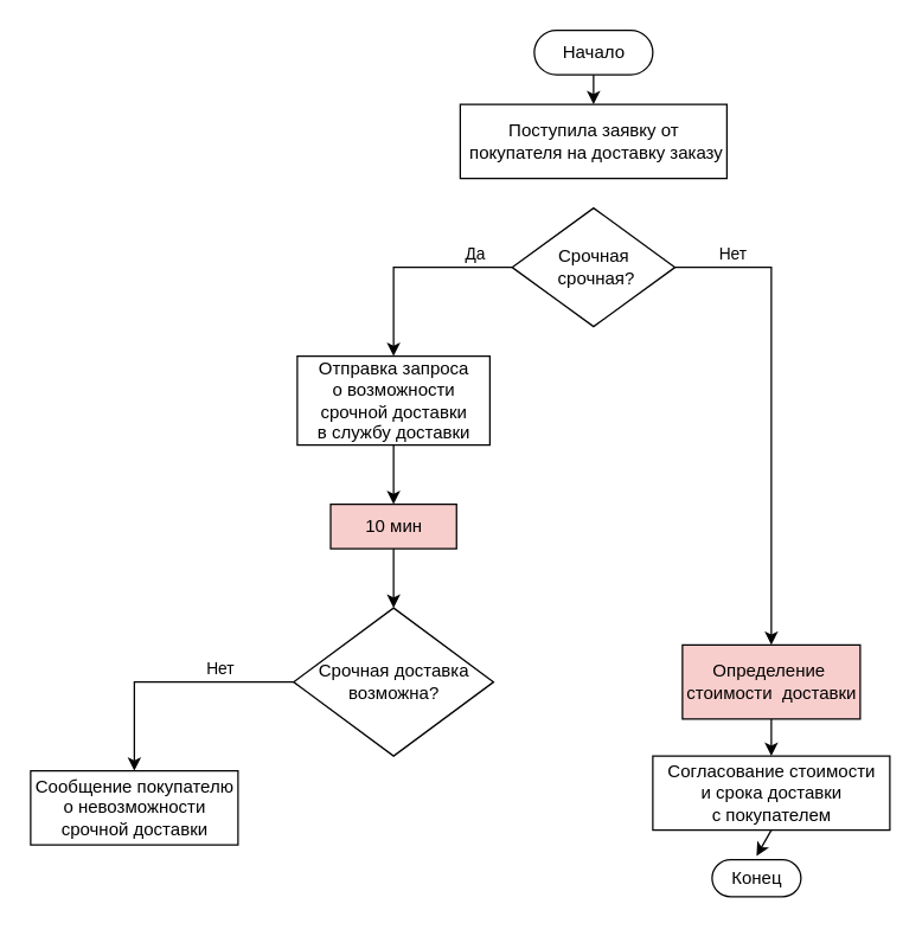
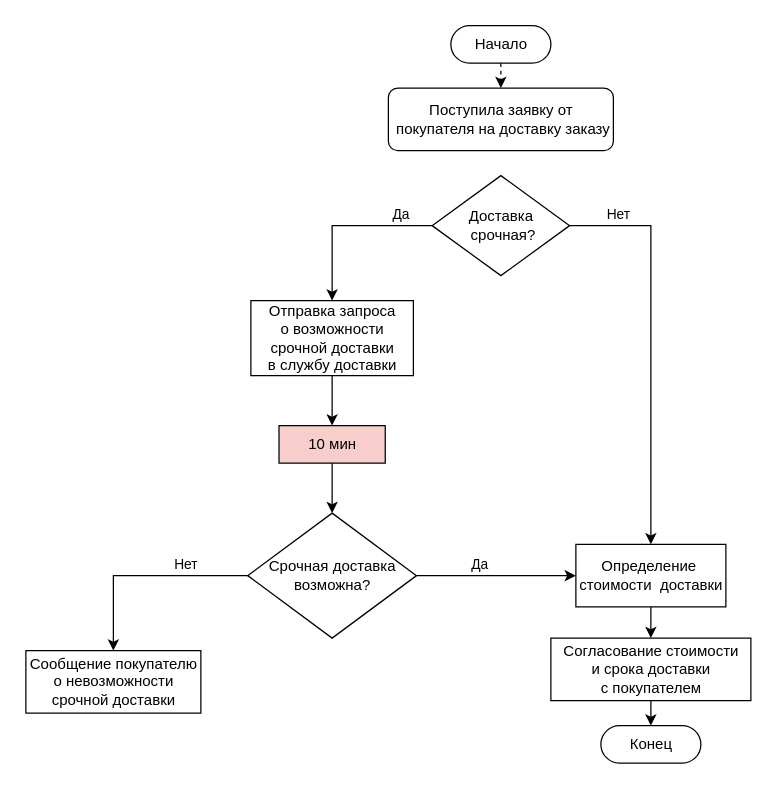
  <mxCell id="0" />
  <mxCell id="1" parent="0" />
  <mxCell id="2" value="Начало" style="html=1;dashed=0;whitespace=wrap;shape=mxgraph.dfd.start" vertex="1" parent="1"><mxGeometry x="360" y="20" width="80" height="30" as="geometry" /></mxCell>
- <mxCell id="3" value="Поступила заявку от&lt;br&gt;&amp;nbsp;покупателя на доставку заказу" style="html=1;dashed=0;whitespace=wrap;" vertex="1" parent="1"><mxGeometry x="310" y="70" width="180" height="50" as="geometry" /></mxCell>
- <mxCell id="4" value="Срочная&lt;br&gt;&amp;nbsp;срочная?" style="shape=rhombus;html=1;dashed=0;whitespace=wrap;perimeter=rhombusPerimeter;" vertex="1" parent="1"><mxGeometry x="345" y="140" width="110" height="80" as="geometry" /></mxCell>
+ <mxCell id="3" value="Поступила заявку от&lt;br&gt;&amp;nbsp;покупателя на доставку заказу" style="html=1;dashed=0;whitespace=wrap;rounded=1;" vertex="1" parent="1"><mxGeometry x="310" y="70" width="180" height="50" as="geometry" /></mxCell>
+ <mxCell id="4" value="Доставка&lt;br&gt;&amp;nbsp;срочная?" style="shape=rhombus;html=1;dashed=0;whitespace=wrap;perimeter=rhombusPerimeter;" vertex="1" parent="1"><mxGeometry x="345" y="140" width="110" height="80" as="geometry" /></mxCell>
  <mxCell id="5" value="Отправка запроса&lt;br&gt;о возможности&lt;br&gt;срочной доставки&lt;br&gt;в службу доставки" style="html=1;dashed=0;whitespace=wrap;" vertex="1" parent="1"><mxGeometry x="200" y="240" width="130" height="60" as="geometry" /></mxCell>
  <mxCell id="6" value="10 мин" style="html=1;dashed=0;whitespace=wrap;fillColor=#f8cecc;" vertex="1" parent="1"><mxGeometry x="222.5" y="340" width="85" height="30" as="geometry" /></mxCell>
  <mxCell id="7" value="Срочная доставка &lt;br&gt;возможна?" style="shape=rhombus;html=1;dashed=0;whitespace=wrap;perimeter=rhombusPerimeter;" vertex="1" parent="1"><mxGeometry x="197.5" y="410" width="135" height="100" as="geometry" /></mxCell>
  <mxCell id="8" value="Сообщение покупателю&lt;br&gt;о невозможности &lt;br&gt;срочной доставки" style="html=1;dashed=0;whitespace=wrap;" vertex="1" parent="1"><mxGeometry x="20" y="520" width="140" height="50" as="geometry" /></mxCell>
- <mxCell id="9" value="Определение&amp;nbsp;&lt;br&gt;стоимости&amp;nbsp; доставки" style="html=1;dashed=0;whitespace=wrap;fillColor=#f8cecc;" vertex="1" parent="1"><mxGeometry x="460" y="435" width="120" height="50" as="geometry" /></mxCell>
+ <mxCell id="9" value="Определение&amp;nbsp;&lt;br&gt;стоимости&amp;nbsp; доставки" style="html=1;dashed=0;whitespace=wrap;" vertex="1" parent="1"><mxGeometry x="460" y="435" width="120" height="50" as="geometry" /></mxCell>
  <mxCell id="10" value="Согласование стоимости&lt;br&gt;и срока доставки&lt;br&gt;с покупателем" style="html=1;dashed=0;whitespace=wrap;" vertex="1" parent="1"><mxGeometry x="440" y="510" width="160" height="50" as="geometry" /></mxCell>
- <mxCell id="11" value="Конец" style="html=1;dashed=0;whitespace=wrap;shape=mxgraph.dfd.start" vertex="1" parent="1"><mxGeometry x="480" y="580" width="60" height="25" as="geometry" /></mxCell>
- <mxCell id="12" value="" style="endArrow=classic;html=1;rounded=0;entryX=0.5;entryY=0;entryDx=0;entryDy=0;" edge="1" parent="1" source="2" target="3"><mxGeometry width="50" height="50" relative="1" as="geometry"><mxPoint x="30" y="-20" as="sourcePoint" /><mxPoint x="80" y="-70" as="targetPoint" /></mxGeometry></mxCell>
+ <mxCell id="11" value="Конец" style="html=1;dashed=0;whitespace=wrap;shape=mxgraph.dfd.start" vertex="1" parent="1"><mxGeometry x="480" y="580" width="80" height="30" as="geometry" /></mxCell>
+ <mxCell id="12" value="" style="endArrow=classic;html=1;rounded=0;entryX=0.5;entryY=0;entryDx=0;entryDy=0;dashed=1;" edge="1" parent="1" source="2" target="3"><mxGeometry width="50" height="50" relative="1" as="geometry"><mxPoint x="30" y="-20" as="sourcePoint" /><mxPoint x="80" y="-70" as="targetPoint" /></mxGeometry></mxCell>
  <mxCell id="13" value="" style="endArrow=classic;html=1;rounded=0;exitX=0;exitY=0.5;exitDx=0;exitDy=0;entryX=0.5;entryY=0;entryDx=0;entryDy=0;" edge="1" parent="1" source="4" target="5"><mxGeometry width="50" height="50" relative="1" as="geometry"><mxPoint x="180" y="150" as="sourcePoint" /><mxPoint x="230" y="100" as="targetPoint" /><Array as="points"><mxPoint x="265" y="180" /></Array></mxGeometry></mxCell>
  <mxCell id="14" value="Да" style="edgeLabel;html=1;align=center;verticalAlign=middle;resizable=0;points=[];" vertex="1" connectable="0" parent="13"><mxGeometry x="-0.459" relative="1" as="geometry"><mxPoint x="12" y="-10" as="offset" /></mxGeometry></mxCell>
  <mxCell id="15" value="" style="endArrow=classic;html=1;rounded=0;exitX=0.5;exitY=1;exitDx=0;exitDy=0;entryX=0.5;entryY=0;entryDx=0;entryDy=0;" edge="1" parent="1" source="5" target="6"><mxGeometry width="50" height="50" relative="1" as="geometry"><mxPoint x="110" y="390" as="sourcePoint" /><mxPoint x="160" y="340" as="targetPoint" /></mxGeometry></mxCell>
  <mxCell id="16" value="" style="endArrow=classic;html=1;rounded=0;exitX=0.5;exitY=1;exitDx=0;exitDy=0;entryX=0.5;entryY=0;entryDx=0;entryDy=0;" edge="1" parent="1" source="6" target="7"><mxGeometry width="50" height="50" relative="1" as="geometry"><mxPoint x="30" y="430" as="sourcePoint" /><mxPoint x="80" y="380" as="targetPoint" /></mxGeometry></mxCell>
  <mxCell id="17" value="" style="endArrow=classic;html=1;rounded=0;exitX=0;exitY=0.5;exitDx=0;exitDy=0;entryX=0.5;entryY=0;entryDx=0;entryDy=0;" edge="1" parent="1" source="7" target="8"><mxGeometry width="50" height="50" relative="1" as="geometry"><mxPoint x="60" y="530" as="sourcePoint" /><mxPoint x="110" y="480" as="targetPoint" /><Array as="points"><mxPoint x="90" y="460" /></Array></mxGeometry></mxCell>
  <mxCell id="18" value="Нет" style="edgeLabel;html=1;align=center;verticalAlign=middle;resizable=0;points=[];" vertex="1" connectable="0" parent="17"><mxGeometry x="-0.12" y="-4" relative="1" as="geometry"><mxPoint x="24" y="-6" as="offset" /></mxGeometry></mxCell>
+ <mxCell id="19" value="" style="endArrow=classic;html=1;rounded=0;exitX=1;exitY=0.5;exitDx=0;exitDy=0;entryX=0;entryY=0.5;entryDx=0;entryDy=0;" edge="1" parent="1" source="7" target="9"><mxGeometry width="50" height="50" relative="1" as="geometry"><mxPoint x="380" y="430" as="sourcePoint" /><mxPoint x="430" y="380" as="targetPoint" /></mxGeometry></mxCell>
+ <mxCell id="20" value="Да" style="edgeLabel;html=1;align=center;verticalAlign=middle;resizable=0;points=[];" vertex="1" connectable="0" parent="19"><mxGeometry x="-0.22" y="-1" relative="1" as="geometry"><mxPoint y="-11" as="offset" /></mxGeometry></mxCell>
  <mxCell id="21" value="" style="endArrow=classic;html=1;rounded=0;exitX=1;exitY=0.5;exitDx=0;exitDy=0;entryX=0.5;entryY=0;entryDx=0;entryDy=0;" edge="1" parent="1" source="4" target="9"><mxGeometry width="50" height="50" relative="1" as="geometry"><mxPoint x="500" y="230" as="sourcePoint" /><mxPoint x="550" y="180" as="targetPoint" /><Array as="points"><mxPoint x="520" y="180" /></Array></mxGeometry></mxCell>
  <mxCell id="22" value="Нет" style="edgeLabel;html=1;align=center;verticalAlign=middle;resizable=0;points=[];" vertex="1" connectable="0" parent="21"><mxGeometry x="-0.778" y="-3" relative="1" as="geometry"><mxPoint x="2" y="-13" as="offset" /></mxGeometry></mxCell>
  <mxCell id="23" value="" style="endArrow=classic;html=1;rounded=0;exitX=0.5;exitY=1;exitDx=0;exitDy=0;entryX=0.5;entryY=0;entryDx=0;entryDy=0;" edge="1" parent="1" source="9" target="10"><mxGeometry width="50" height="50" relative="1" as="geometry"><mxPoint x="650" y="530" as="sourcePoint" /><mxPoint x="700" y="480" as="targetPoint" /></mxGeometry></mxCell>
  <mxCell id="24" value="" style="endArrow=classic;html=1;rounded=0;exitX=0.5;exitY=1;exitDx=0;exitDy=0;entryX=0.5;entryY=0.5;entryDx=0;entryDy=-15;entryPerimeter=0;" edge="1" parent="1" source="10" target="11"><mxGeometry width="50" height="50" relative="1" as="geometry"><mxPoint x="600" y="660" as="sourcePoint" /><mxPoint x="650" y="610" as="targetPoint" /></mxGeometry></mxCell>
